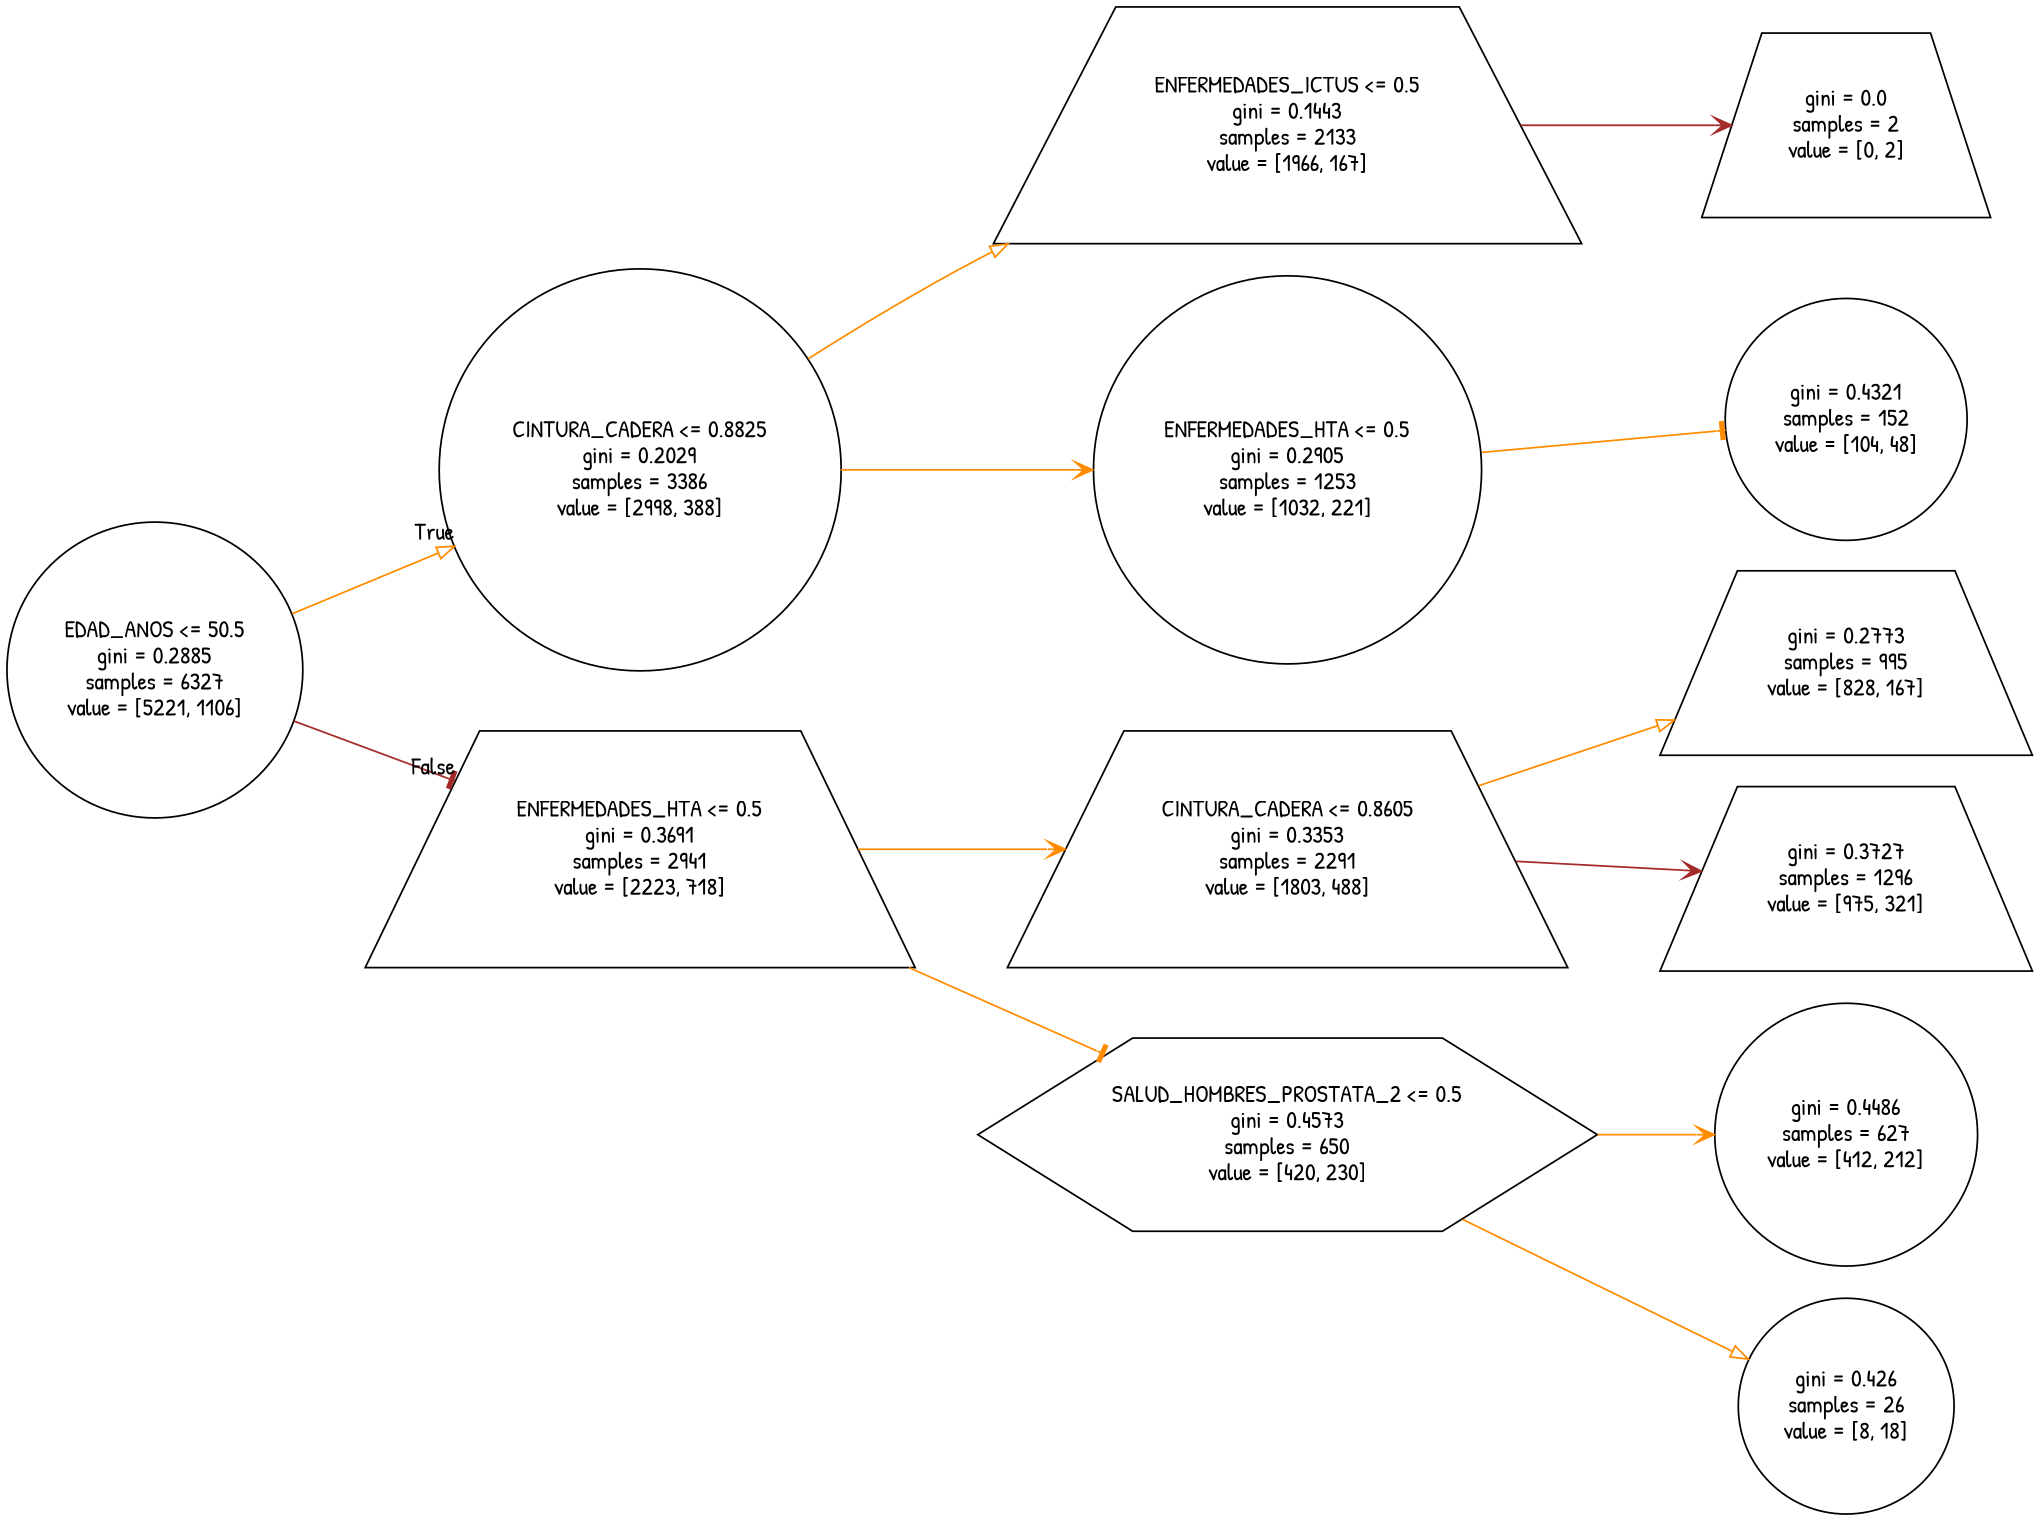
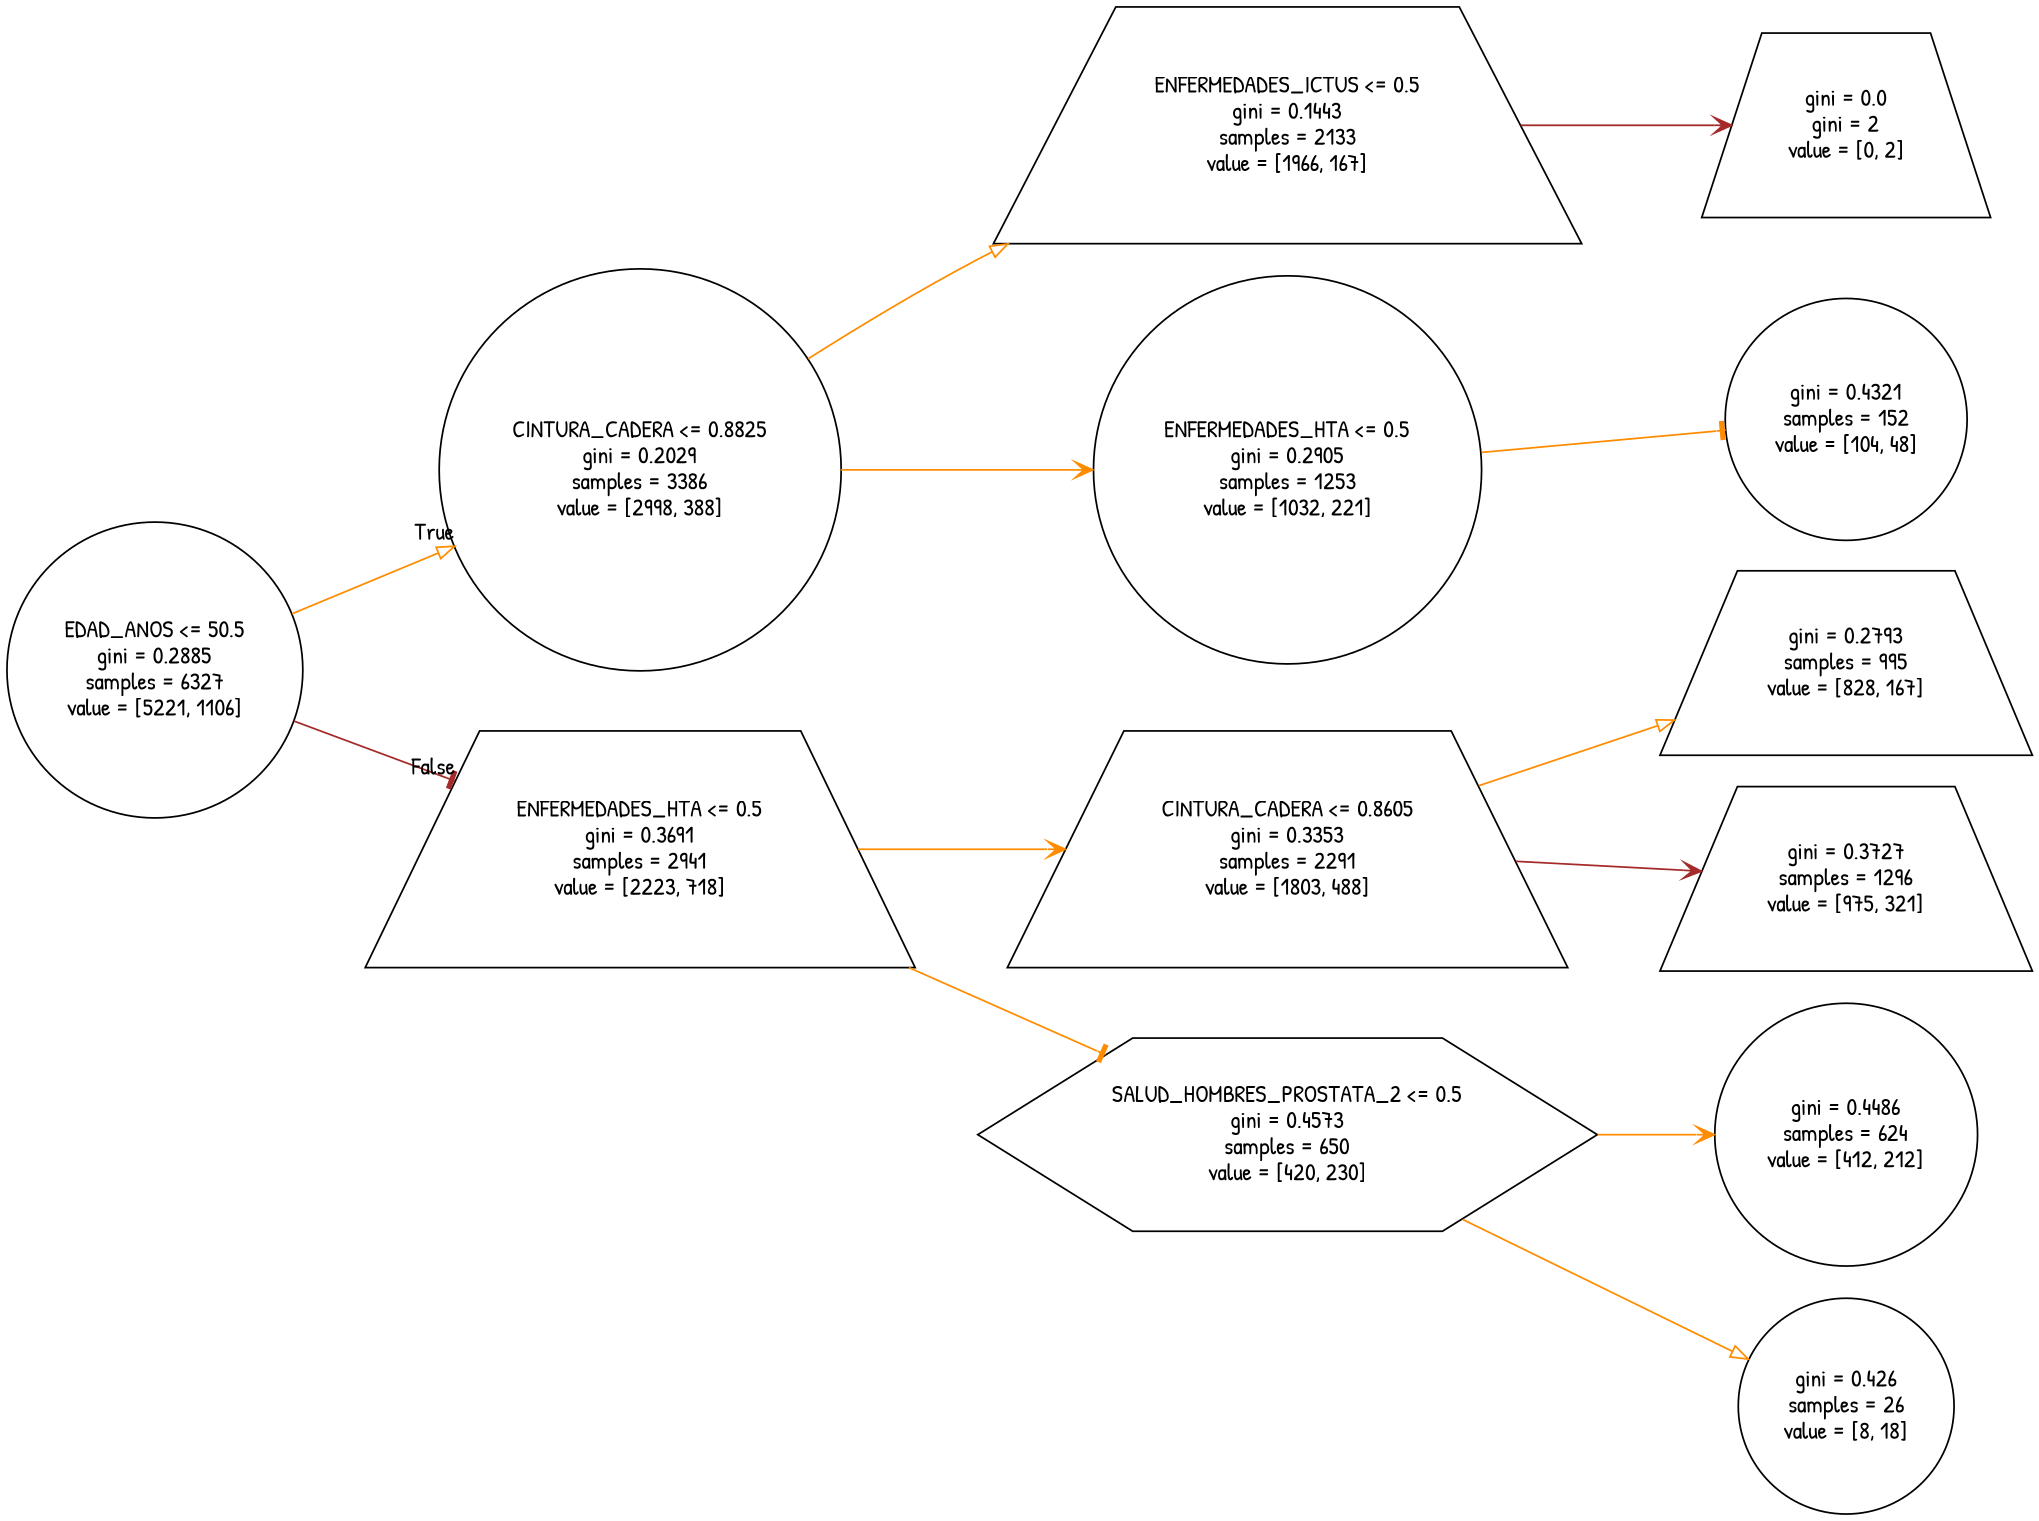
  digraph {
    fontname="Patrick Hand"
    rankdir=LR
    node [fontname="Patrick Hand" shape=circle]
    edge [arrowhead=vee color=darkorange fontname="Patrick Hand"]
    n1 [label="EDAD_ANOS <= 50.5\ngini = 0.2885\nsamples = 6327\nvalue = [5221, 1106]"]
    n2 [label="CINTURA_CADERA <= 0.8825\ngini = 0.2029\nsamples = 3386\nvalue = [2998, 388]"]
    n3 [label="ENFERMEDADES_HTA <= 0.5\ngini = 0.3691\nsamples = 2941\nvalue = [2223, 718]" shape=trapezium]
    n4 [label="ENFERMEDADES_ICTUS <= 0.5\ngini = 0.1443\nsamples = 2133\nvalue = [1966, 167]" shape=trapezium]
    n5 [label="ENFERMEDADES_HTA <= 0.5\ngini = 0.2905\nsamples = 1253\nvalue = [1032, 221]"]
    n6 [label="CINTURA_CADERA <= 0.8605\ngini = 0.3353\nsamples = 2291\nvalue = [1803, 488]" shape=trapezium]
    n7 [label="SALUD_HOMBRES_PROSTATA_2 <= 0.5\ngini = 0.4573\nsamples = 650\nvalue = [420, 230]" shape=hexagon]
-   n8 [label="gini = 0.0\nsamples = 2\nvalue = [0, 2]" shape=trapezium]
+   n8 [label="gini = 0.0\ngini = 2\nvalue = [0, 2]" shape=trapezium]
    n9 [label="gini = 0.4321\nsamples = 152\nvalue = [104, 48]"]
-   n10 [label="gini = 0.2773\nsamples = 995\nvalue = [828, 167]" shape=trapezium]
+   n10 [label="gini = 0.2793\nsamples = 995\nvalue = [828, 167]" shape=trapezium]
    n11 [label="gini = 0.3727\nsamples = 1296\nvalue = [975, 321]" shape=trapezium]
-   n12 [label="gini = 0.4486\nsamples = 627\nvalue = [412, 212]"]
+   n12 [label="gini = 0.4486\nsamples = 624\nvalue = [412, 212]"]
    n13 [label="gini = 0.426\nsamples = 26\nvalue = [8, 18]"]
    n1 -> n2 [arrowhead=onormal headlabel=True labelangle=45 labeldistance=2.5]
    n1 -> n3 [arrowhead=tee color=brown headlabel=False labelangle=-45 labeldistance=2.5]
    n2 -> n4 [arrowhead=onormal]
    n2 -> n5
    n3 -> n6
    n3 -> n7 [arrowhead=tee]
    n4 -> n8 [color=brown]
    n5 -> n9 [arrowhead=tee]
    n6 -> n10 [arrowhead=onormal]
    n6 -> n11 [color=brown]
    n7 -> n12
    n7 -> n13 [arrowhead=onormal]
  }
